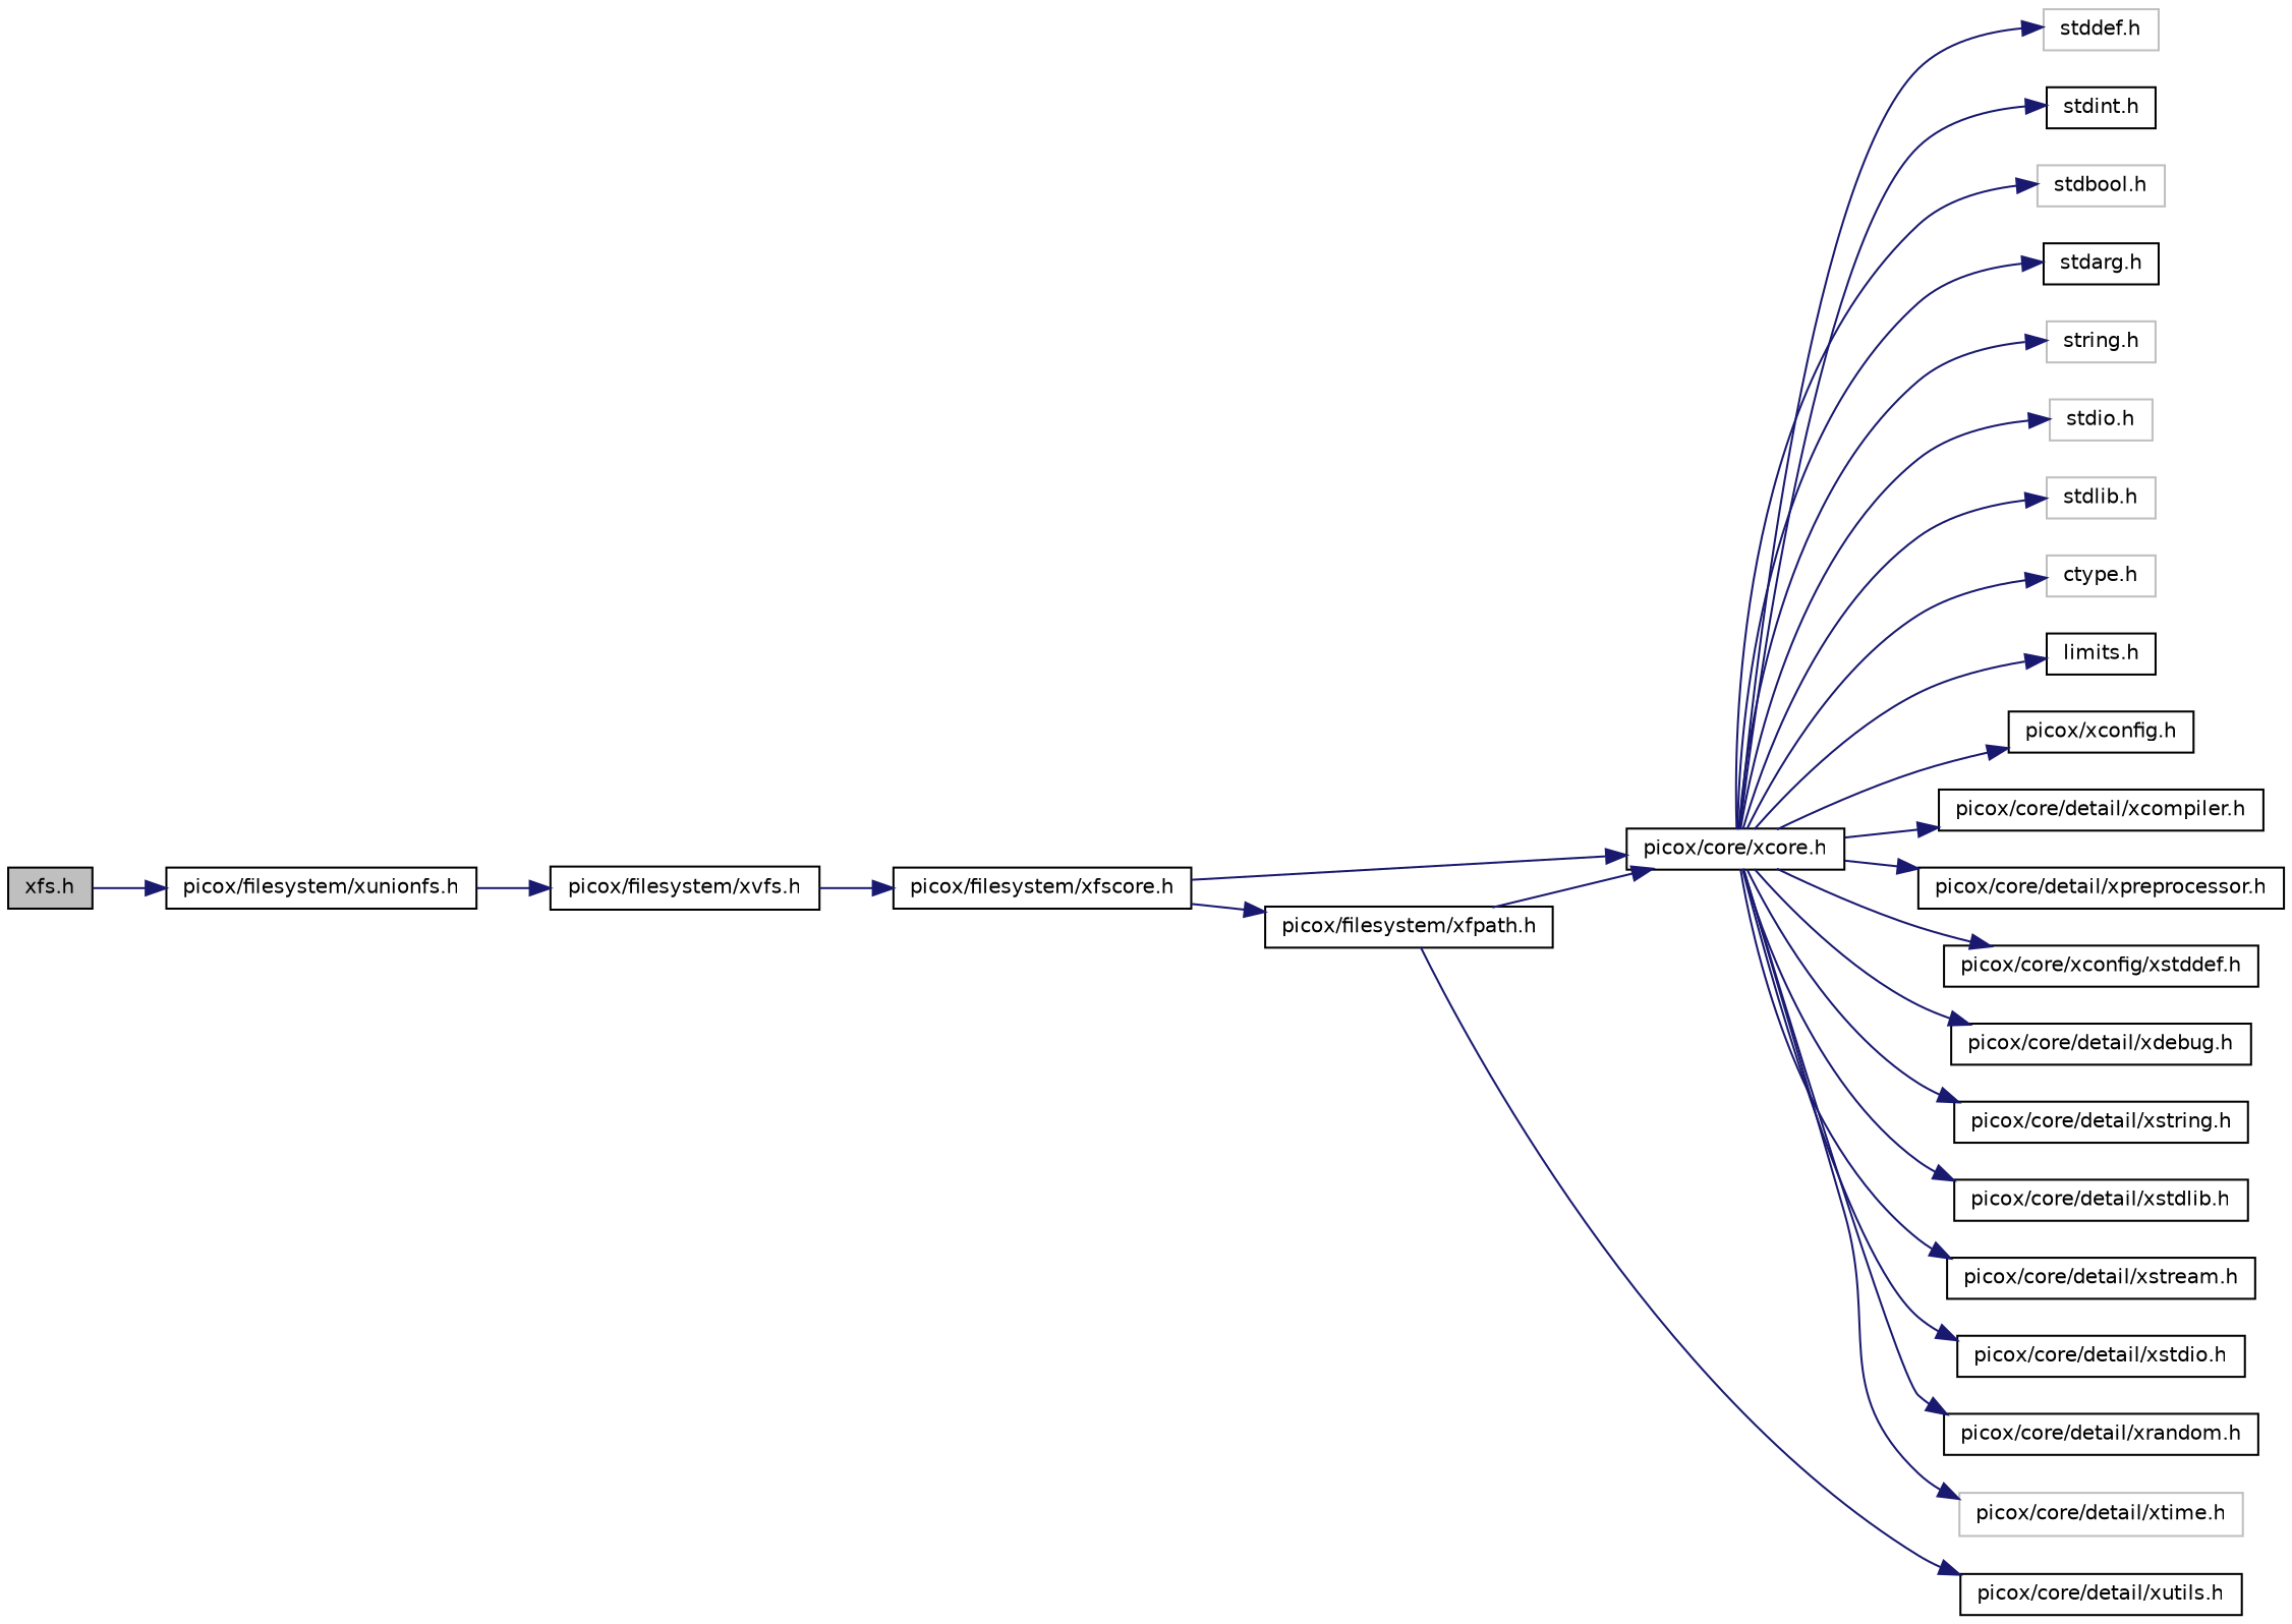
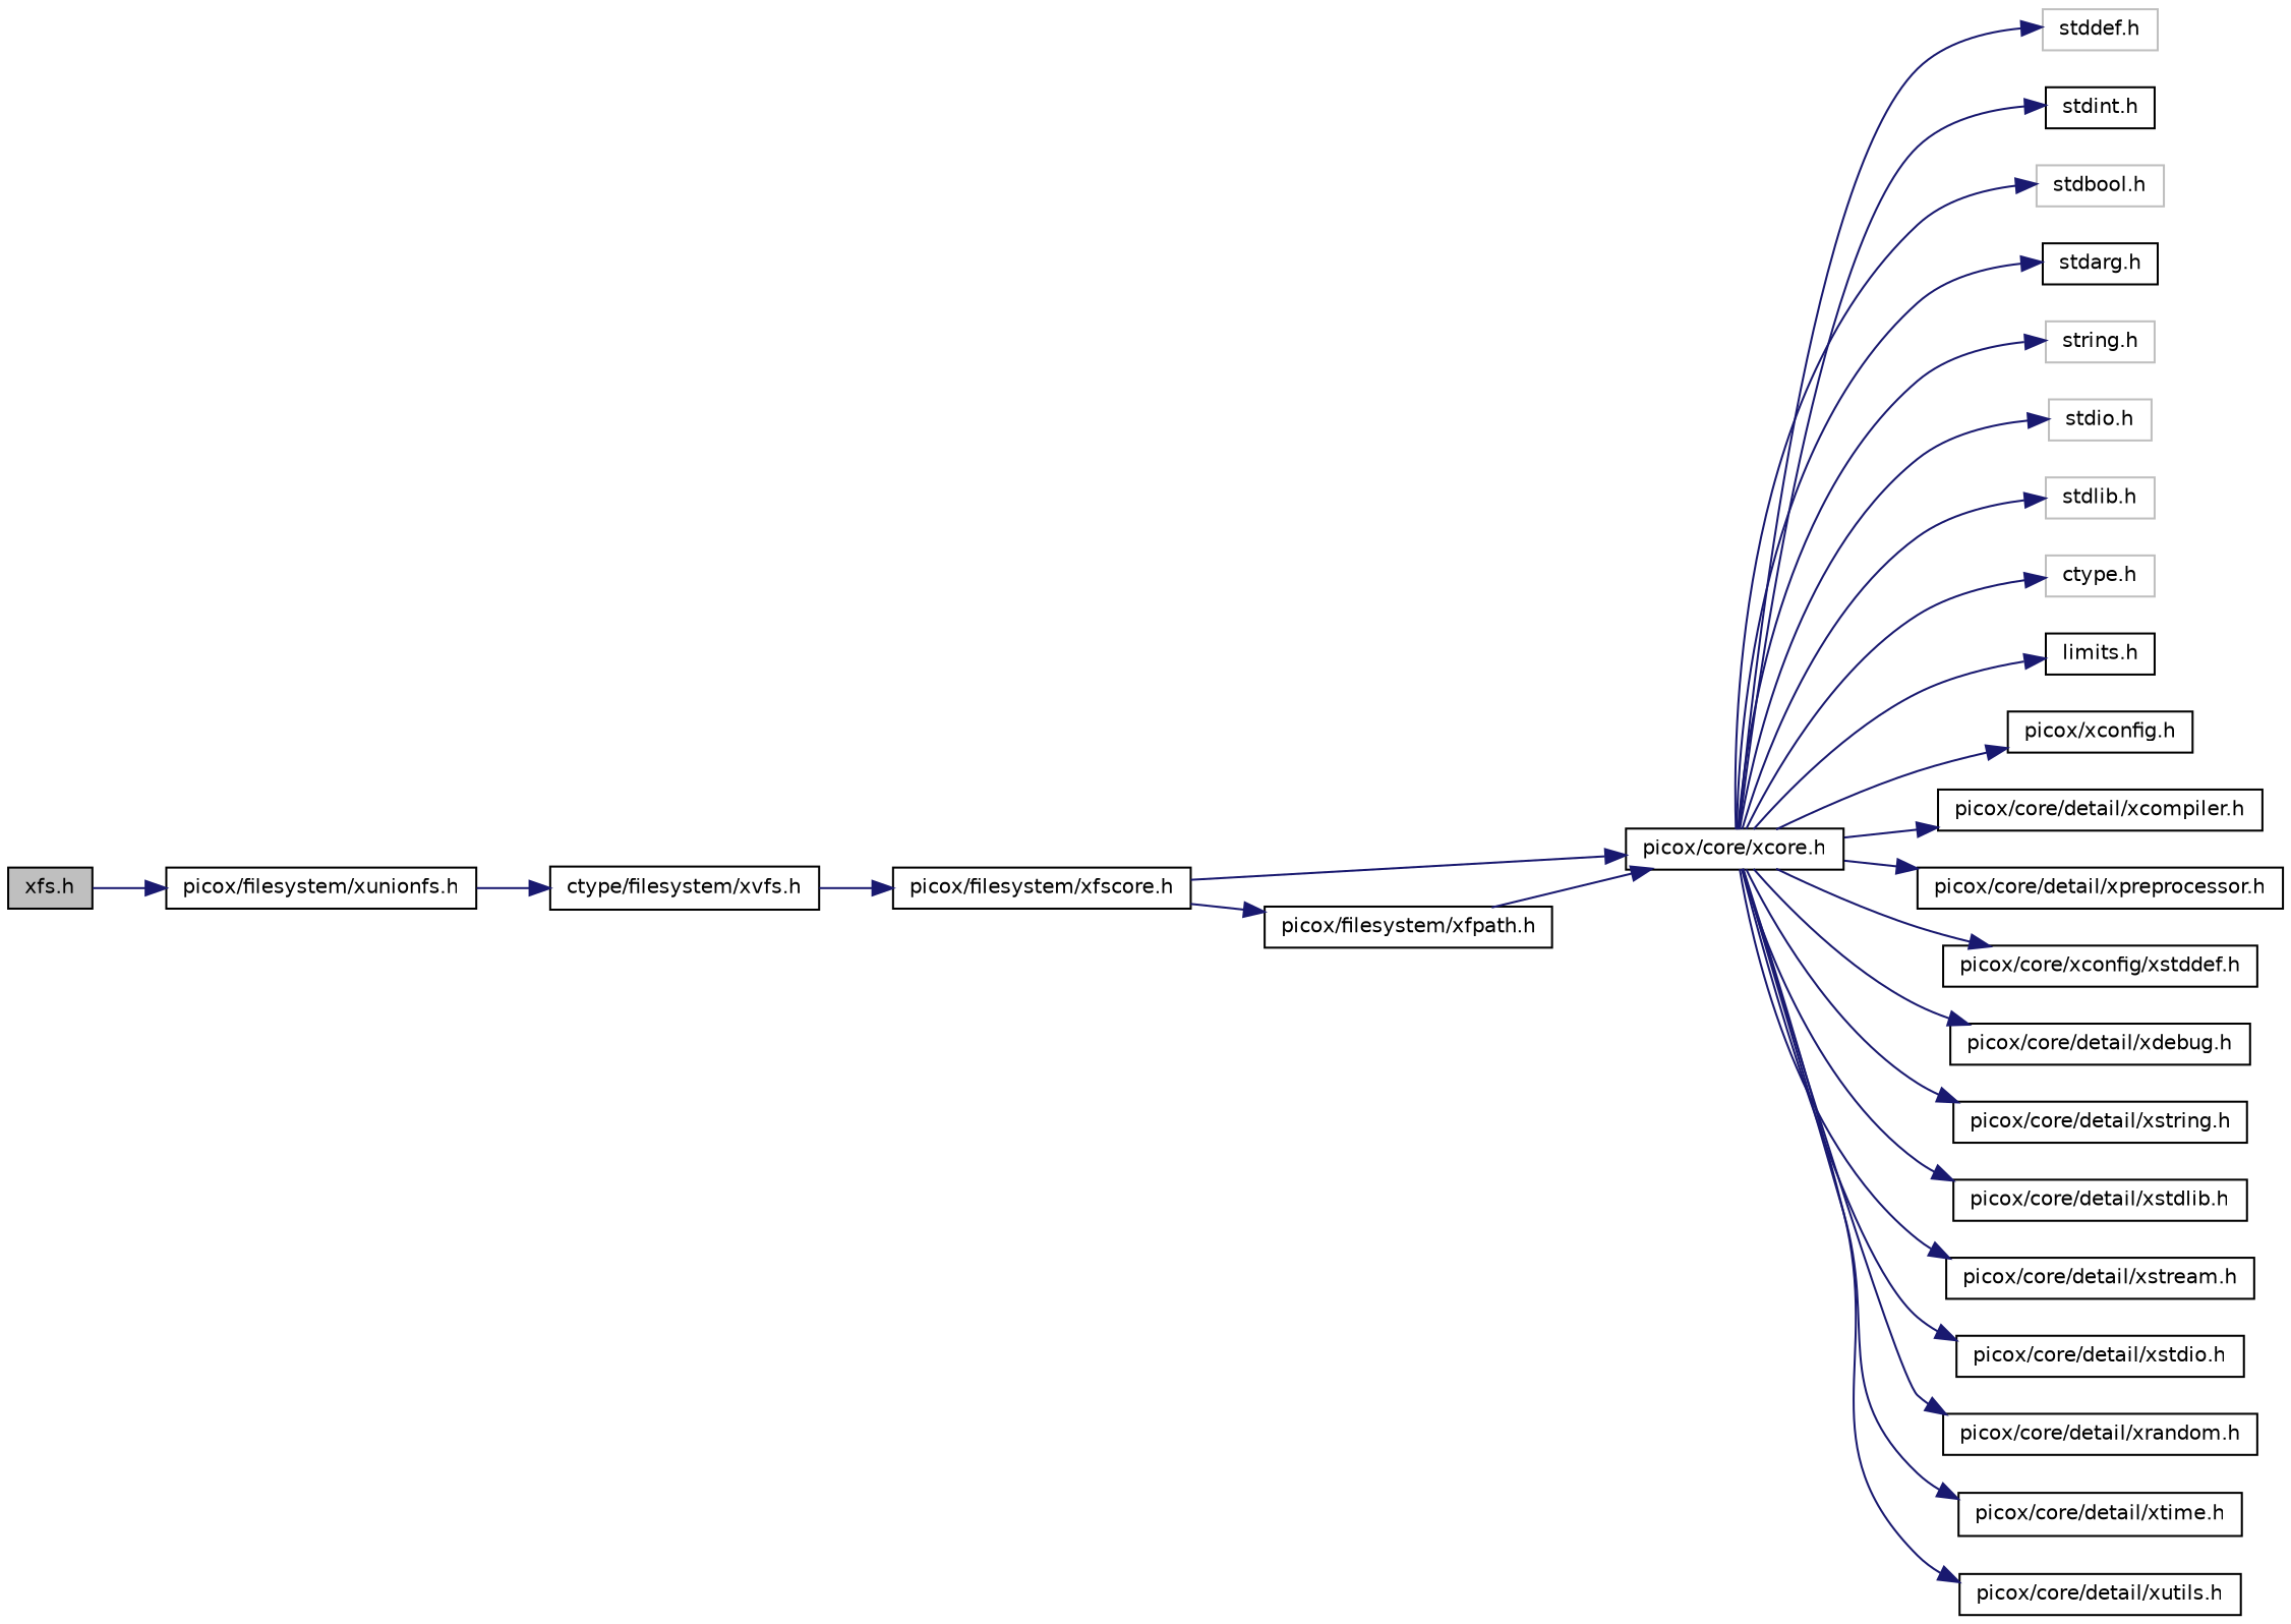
  digraph {
    rankdir=LR
    node [color=black fillcolor=white fontname=Helvetica fontsize=10 shape=record style=filled]
    edge [color=midnightblue fontname=Helvetica fontsize=10 labelfontname=Helvetica labelfontsize=10 style=solid]
    n1 [fillcolor=grey75 fontcolor=black height=0.2 label="xfs.h" width=0.4]
    n2 [height=0.2 label="picox/filesystem/xunionfs.h" width=0.4]
-   n3 [height=0.2 label="picox/filesystem/xvfs.h" width=0.4]
+   n3 [height=0.2 label="ctype/filesystem/xvfs.h" width=0.4]
    n4 [height=0.2 label="picox/filesystem/xfscore.h" width=0.4]
    n5 [height=0.2 label="picox/core/xcore.h" width=0.4]
    n6 [height=0.2 label="picox/filesystem/xfpath.h" width=0.4]
    n7 [color=grey75 height=0.2 label="stddef.h" width=0.4]
    n8 [height=0.2 label="stdint.h" width=0.4]
    n9 [color=grey75 height=0.2 label="stdbool.h" width=0.4]
    n10 [height=0.2 label="stdarg.h" width=0.4]
    n11 [color=grey75 height=0.2 label="string.h" width=0.4]
    n12 [color=grey75 height=0.2 label="stdio.h" width=0.4]
    n13 [color=grey75 height=0.2 label="stdlib.h" width=0.4]
    n14 [color=grey75 height=0.2 label="ctype.h" width=0.4]
    n15 [height=0.2 label="limits.h" width=0.4]
    n16 [height=0.2 label="picox/xconfig.h" width=0.4]
    n17 [height=0.2 label="picox/core/detail/xcompiler.h" width=0.4]
    n18 [height=0.2 label="picox/core/detail/xpreprocessor.h" width=0.4]
    n19 [height=0.2 label="picox/core/xconfig/xstddef.h" width=0.4]
    n20 [height=0.2 label="picox/core/detail/xdebug.h" width=0.4]
    n21 [height=0.2 label="picox/core/detail/xutils.h" width=0.4]
    n22 [height=0.2 label="picox/core/detail/xstring.h" width=0.4]
    n23 [height=0.2 label="picox/core/detail/xstdlib.h" width=0.4]
    n24 [height=0.2 label="picox/core/detail/xstream.h" width=0.4]
    n25 [height=0.2 label="picox/core/detail/xstdio.h" width=0.4]
    n26 [height=0.2 label="picox/core/detail/xrandom.h" width=0.4]
-   n27 [color=grey75 height=0.2 label="picox/core/detail/xtime.h" width=0.4]
+   n27 [height=0.2 label="picox/core/detail/xtime.h" width=0.4]
    n1 -> n2
    n2 -> n3
    n3 -> n4
    n4 -> n5
    n4 -> n6
    n5 -> n7
    n5 -> n8
    n5 -> n9
    n5 -> n10
    n5 -> n11
    n5 -> n12
    n5 -> n13
    n5 -> n14
    n5 -> n15
    n5 -> n16
    n5 -> n17
    n5 -> n18
    n5 -> n19
    n5 -> n20
-   n6 -> n21
+   n5 -> n21
    n5 -> n22
    n5 -> n23
    n5 -> n24
    n5 -> n25
    n5 -> n26
    n5 -> n27
    n6 -> n5
  }
